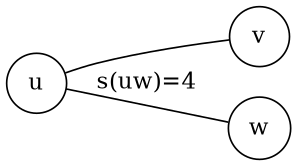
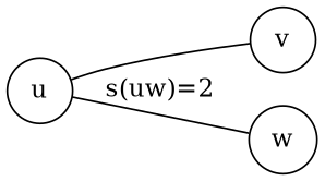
  graph {
    rankdir=LR
    node [shape=circle]
    u
    v
    w
    u -- v
-   u -- w [label="s(uw)=4"]
+   u -- w [label="s(uw)=2"]
  }
